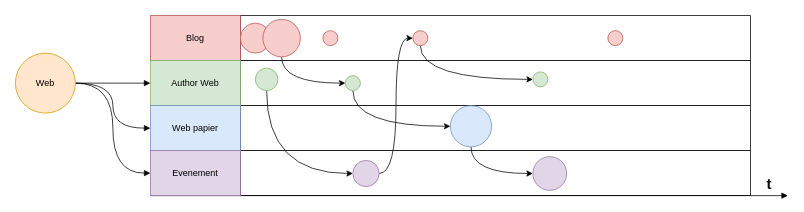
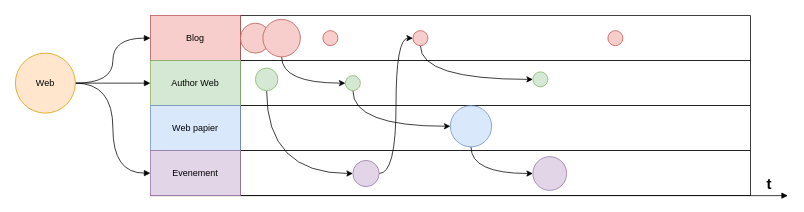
  <mxCell id="0" />
  <mxCell id="1" parent="0" />
  <mxCell id="2" value="" style="rounded=0;whiteSpace=wrap;html=1;" vertex="1" parent="1"><mxGeometry x="320" y="20" width="680" height="60" as="geometry" /></mxCell>
  <mxCell id="3" value="" style="rounded=0;whiteSpace=wrap;html=1;" vertex="1" parent="1"><mxGeometry x="320" y="80" width="680" height="60" as="geometry" /></mxCell>
  <mxCell id="4" value="" style="rounded=0;whiteSpace=wrap;html=1;" vertex="1" parent="1"><mxGeometry x="320" y="140" width="680" height="60" as="geometry" /></mxCell>
  <mxCell id="5" value="" style="rounded=0;whiteSpace=wrap;html=1;" vertex="1" parent="1"><mxGeometry x="320" y="200" width="680" height="60" as="geometry" /></mxCell>
+ <mxCell id="6" style="edgeStyle=orthogonalEdgeStyle;curved=1;rounded=0;orthogonalLoop=1;jettySize=auto;html=1;exitX=1;exitY=0.5;exitDx=0;exitDy=0;entryX=0;entryY=0.5;entryDx=0;entryDy=0;endArrow=block;endFill=1;" edge="1" parent="1" source="10" target="12"><mxGeometry relative="1" as="geometry" /></mxCell>
  <mxCell id="7" style="edgeStyle=orthogonalEdgeStyle;curved=1;rounded=0;orthogonalLoop=1;jettySize=auto;html=1;exitX=1;exitY=0.5;exitDx=0;exitDy=0;endArrow=block;endFill=1;" edge="1" parent="1" source="10" target="13"><mxGeometry relative="1" as="geometry" /></mxCell>
- <mxCell id="8" style="edgeStyle=orthogonalEdgeStyle;curved=1;rounded=0;orthogonalLoop=1;jettySize=auto;html=1;exitX=1;exitY=0.5;exitDx=0;exitDy=0;endArrow=block;endFill=1;" edge="1" parent="1" source="10" target="14"><mxGeometry relative="1" as="geometry" /></mxCell>
  <mxCell id="9" style="edgeStyle=orthogonalEdgeStyle;curved=1;rounded=0;orthogonalLoop=1;jettySize=auto;html=1;exitX=1;exitY=0.5;exitDx=0;exitDy=0;entryX=0;entryY=0.5;entryDx=0;entryDy=0;endArrow=block;endFill=1;" edge="1" parent="1" source="10" target="15"><mxGeometry relative="1" as="geometry" /></mxCell>
  <mxCell id="10" value="&lt;div&gt;Web&lt;/div&gt;" style="ellipse;whiteSpace=wrap;html=1;aspect=fixed;fillColor=#ffe6cc;strokeColor=#d79b00;" vertex="1" parent="1"><mxGeometry x="20" y="70" width="80" height="80" as="geometry" /></mxCell>
  <mxCell id="11" value="" style="endArrow=block;html=1;endFill=1;" edge="1" parent="1"><mxGeometry width="50" height="50" relative="1" as="geometry"><mxPoint x="200" y="260" as="sourcePoint" /><mxPoint x="1050" y="260" as="targetPoint" /></mxGeometry></mxCell>
  <mxCell id="12" value="Blog" style="rounded=0;whiteSpace=wrap;html=1;fillColor=#f8cecc;strokeColor=#b85450;" vertex="1" parent="1"><mxGeometry x="200" y="20" width="120" height="60" as="geometry" /></mxCell>
  <mxCell id="13" value="&lt;div&gt;Author Web&lt;/div&gt;" style="rounded=0;whiteSpace=wrap;html=1;fillColor=#d5e8d4;strokeColor=#82b366;" vertex="1" parent="1"><mxGeometry x="200" y="80" width="120" height="60" as="geometry" /></mxCell>
  <mxCell id="14" value="Web papier" style="rounded=0;whiteSpace=wrap;html=1;fillColor=#dae8fc;strokeColor=#6c8ebf;" vertex="1" parent="1"><mxGeometry x="200" y="140" width="120" height="60" as="geometry" /></mxCell>
  <mxCell id="15" value="&lt;div&gt;Evenement&lt;/div&gt;" style="rounded=0;whiteSpace=wrap;html=1;fillColor=#e1d5e7;strokeColor=#9673a6;" vertex="1" parent="1"><mxGeometry x="200" y="200" width="120" height="60" as="geometry" /></mxCell>
  <mxCell id="16" value="" style="ellipse;whiteSpace=wrap;html=1;aspect=fixed;fillColor=#f8cecc;strokeColor=#b85450;" vertex="1" parent="1"><mxGeometry x="320" y="30" width="40" height="40" as="geometry" /></mxCell>
  <mxCell id="17" style="edgeStyle=orthogonalEdgeStyle;rounded=0;orthogonalLoop=1;jettySize=auto;html=1;exitX=0.5;exitY=1;exitDx=0;exitDy=0;entryX=0;entryY=0.5;entryDx=0;entryDy=0;curved=1;" edge="1" parent="1" source="18" target="30"><mxGeometry relative="1" as="geometry" /></mxCell>
  <mxCell id="18" value="" style="ellipse;whiteSpace=wrap;html=1;aspect=fixed;fillColor=#f8cecc;strokeColor=#b85450;" vertex="1" parent="1"><mxGeometry x="350" y="25" width="50" height="50" as="geometry" /></mxCell>
  <mxCell id="19" value="" style="ellipse;whiteSpace=wrap;html=1;aspect=fixed;fillColor=#f8cecc;strokeColor=#b85450;" vertex="1" parent="1"><mxGeometry x="430" y="40" width="20" height="20" as="geometry" /></mxCell>
  <mxCell id="20" style="edgeStyle=orthogonalEdgeStyle;curved=1;rounded=0;orthogonalLoop=1;jettySize=auto;html=1;exitX=0.5;exitY=1;exitDx=0;exitDy=0;entryX=0;entryY=0.5;entryDx=0;entryDy=0;" edge="1" parent="1" source="21" target="31"><mxGeometry relative="1" as="geometry" /></mxCell>
  <mxCell id="21" value="" style="ellipse;whiteSpace=wrap;html=1;aspect=fixed;fillColor=#f8cecc;strokeColor=#b85450;" vertex="1" parent="1"><mxGeometry x="550" y="40" width="20" height="20" as="geometry" /></mxCell>
  <mxCell id="22" style="edgeStyle=orthogonalEdgeStyle;curved=1;rounded=0;orthogonalLoop=1;jettySize=auto;html=1;exitX=0.5;exitY=1;exitDx=0;exitDy=0;entryX=0;entryY=0.5;entryDx=0;entryDy=0;" edge="1" parent="1" source="23" target="28"><mxGeometry relative="1" as="geometry" /></mxCell>
  <mxCell id="23" value="" style="ellipse;whiteSpace=wrap;html=1;aspect=fixed;fillColor=#d5e8d4;strokeColor=#82b366;" vertex="1" parent="1"><mxGeometry x="340" y="90" width="30" height="30" as="geometry" /></mxCell>
  <mxCell id="24" style="edgeStyle=orthogonalEdgeStyle;curved=1;rounded=0;orthogonalLoop=1;jettySize=auto;html=1;exitX=0.5;exitY=1;exitDx=0;exitDy=0;entryX=0;entryY=0.5;entryDx=0;entryDy=0;" edge="1" parent="1" source="25" target="26"><mxGeometry relative="1" as="geometry" /></mxCell>
  <mxCell id="25" value="" style="ellipse;whiteSpace=wrap;html=1;aspect=fixed;fillColor=#dae8fc;strokeColor=#6c8ebf;" vertex="1" parent="1"><mxGeometry x="600" y="140" width="55" height="55" as="geometry" /></mxCell>
  <mxCell id="26" value="" style="ellipse;whiteSpace=wrap;html=1;aspect=fixed;fillColor=#e1d5e7;strokeColor=#9673a6;" vertex="1" parent="1"><mxGeometry x="710" y="208" width="45" height="45" as="geometry" /></mxCell>
  <mxCell id="27" style="edgeStyle=orthogonalEdgeStyle;curved=1;rounded=0;orthogonalLoop=1;jettySize=auto;html=1;exitX=1;exitY=0.5;exitDx=0;exitDy=0;entryX=0;entryY=0.5;entryDx=0;entryDy=0;" edge="1" parent="1" source="28" target="21"><mxGeometry relative="1" as="geometry" /></mxCell>
  <mxCell id="28" value="" style="ellipse;whiteSpace=wrap;html=1;aspect=fixed;fillColor=#e1d5e7;strokeColor=#9673a6;" vertex="1" parent="1"><mxGeometry x="470" y="213" width="35" height="35" as="geometry" /></mxCell>
  <mxCell id="29" style="edgeStyle=orthogonalEdgeStyle;curved=1;rounded=0;orthogonalLoop=1;jettySize=auto;html=1;exitX=0.5;exitY=1;exitDx=0;exitDy=0;entryX=0;entryY=0.5;entryDx=0;entryDy=0;" edge="1" parent="1" source="30" target="25"><mxGeometry relative="1" as="geometry" /></mxCell>
  <mxCell id="30" value="" style="ellipse;whiteSpace=wrap;html=1;aspect=fixed;fillColor=#d5e8d4;strokeColor=#82b366;" vertex="1" parent="1"><mxGeometry x="460" y="100" width="20" height="20" as="geometry" /></mxCell>
  <mxCell id="31" value="" style="ellipse;whiteSpace=wrap;html=1;aspect=fixed;fillColor=#d5e8d4;strokeColor=#82b366;" vertex="1" parent="1"><mxGeometry x="710" y="95" width="20" height="20" as="geometry" /></mxCell>
  <mxCell id="32" value="" style="ellipse;whiteSpace=wrap;html=1;aspect=fixed;fillColor=#f8cecc;strokeColor=#b85450;" vertex="1" parent="1"><mxGeometry x="810" y="40" width="20" height="20" as="geometry" /></mxCell>
  <mxCell id="33" value="t" style="text;html=1;resizable=0;points=[];autosize=1;align=left;verticalAlign=top;spacingTop=-4;fontStyle=1;fontSize=20;" vertex="1" parent="1"><mxGeometry x="1020" y="230" width="20" height="30" as="geometry" /></mxCell>
